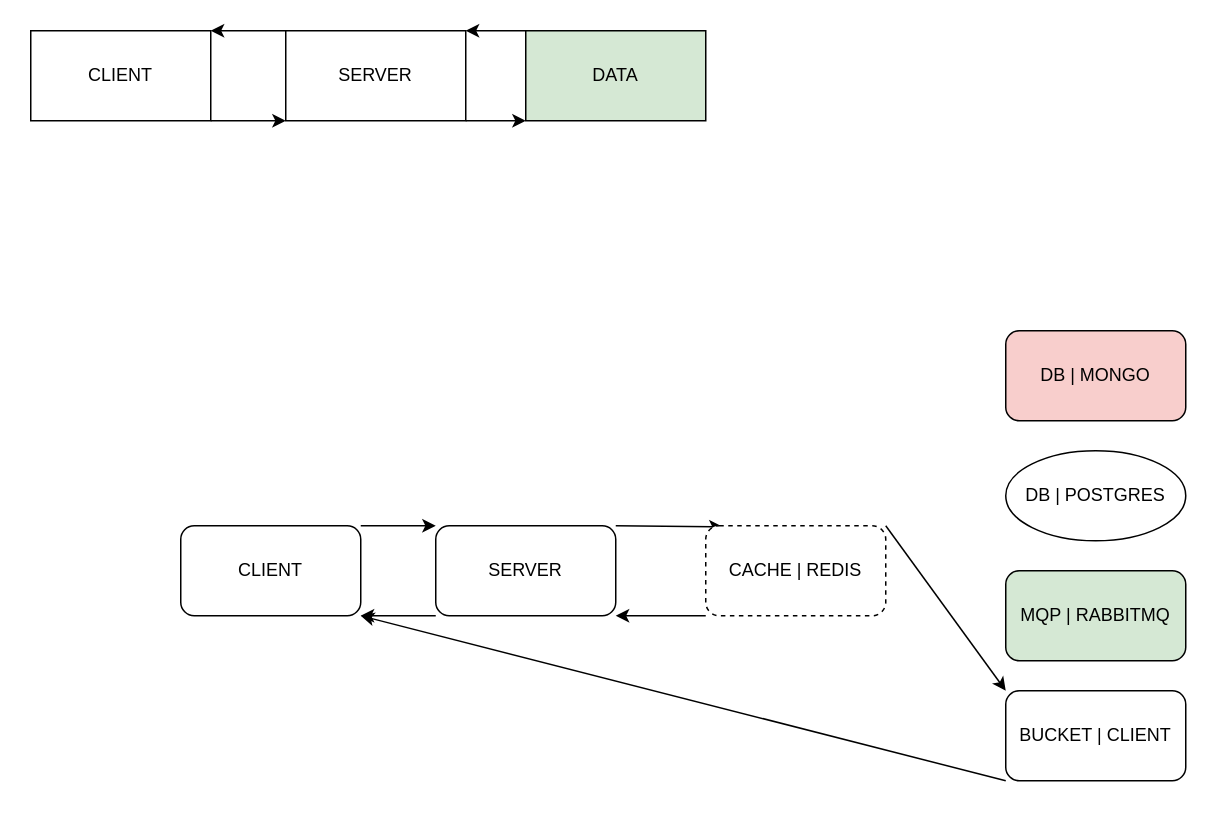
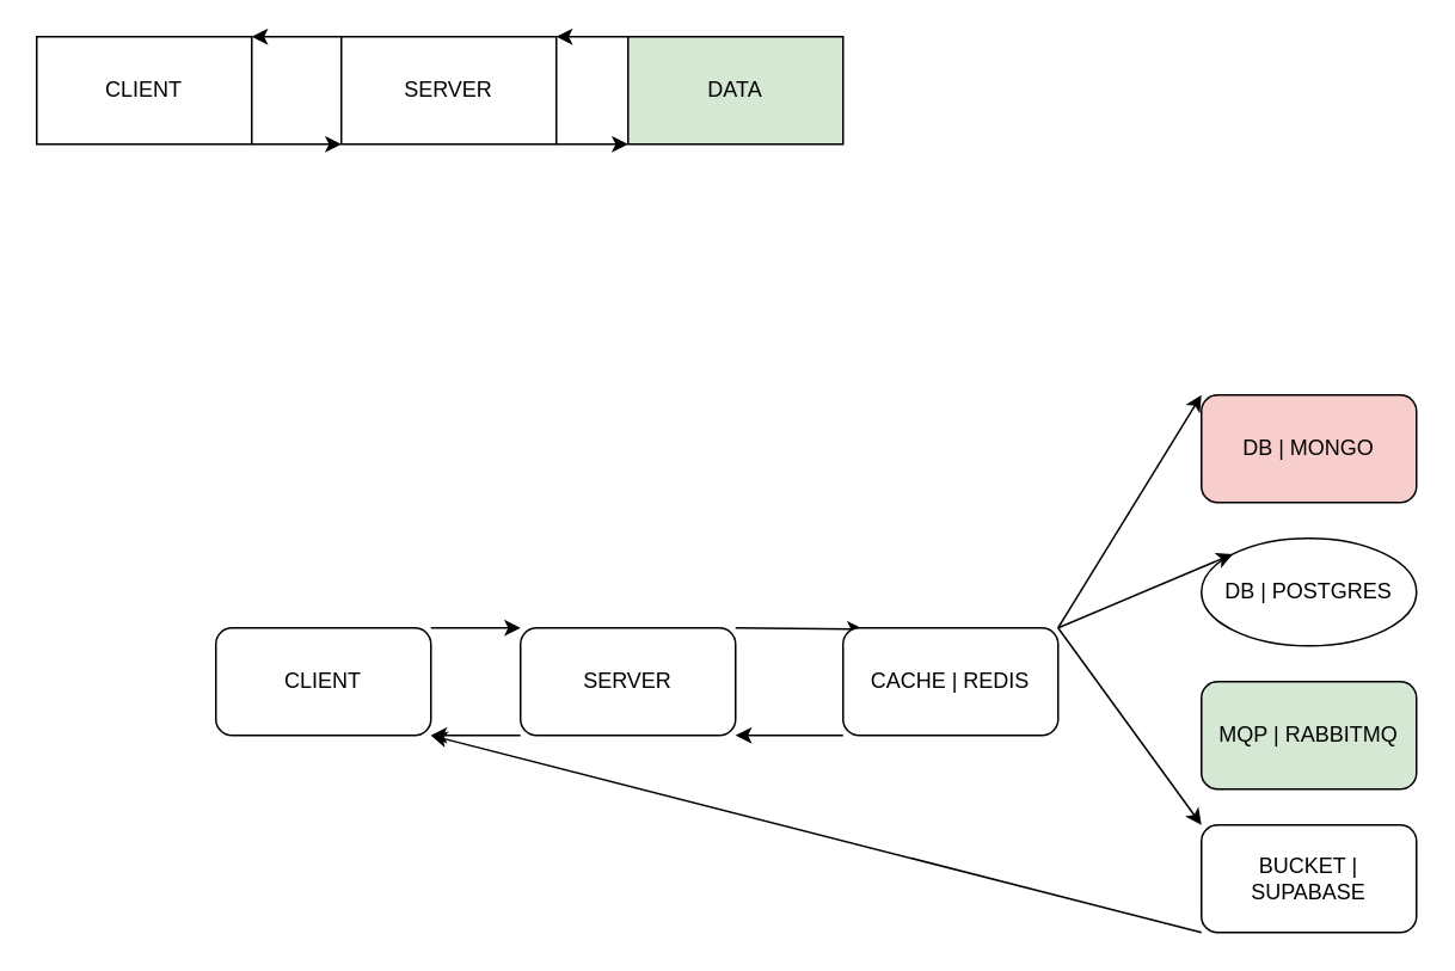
  <mxCell id="0" />
  <mxCell id="1" parent="0" />
  <mxCell id="2" style="edgeStyle=none;html=1;exitX=1;exitY=1;exitDx=0;exitDy=0;entryX=0;entryY=1;entryDx=0;entryDy=0;" edge="1" parent="1" source="3" target="6"><mxGeometry relative="1" as="geometry" /></mxCell>
  <mxCell id="3" value="CLIENT" style="rounded=0;whiteSpace=wrap;html=1;" vertex="1" parent="1"><mxGeometry x="20" y="20" width="120" height="60" as="geometry" /></mxCell>
  <mxCell id="4" style="edgeStyle=none;html=1;exitX=0;exitY=0;exitDx=0;exitDy=0;entryX=1;entryY=0;entryDx=0;entryDy=0;" edge="1" parent="1" source="6" target="3"><mxGeometry relative="1" as="geometry" /></mxCell>
  <mxCell id="5" style="edgeStyle=none;html=1;exitX=1;exitY=1;exitDx=0;exitDy=0;entryX=0;entryY=1;entryDx=0;entryDy=0;" edge="1" parent="1" source="6" target="8"><mxGeometry relative="1" as="geometry" /></mxCell>
  <mxCell id="6" value="SERVER" style="rounded=0;whiteSpace=wrap;html=1;" vertex="1" parent="1"><mxGeometry x="190" y="20" width="120" height="60" as="geometry" /></mxCell>
  <mxCell id="7" style="edgeStyle=none;html=1;exitX=0;exitY=0;exitDx=0;exitDy=0;entryX=1;entryY=0;entryDx=0;entryDy=0;" edge="1" parent="1" source="8" target="6"><mxGeometry relative="1" as="geometry" /></mxCell>
  <mxCell id="8" value="DATA" style="rounded=0;whiteSpace=wrap;html=1;fillColor=#d5e8d4;" vertex="1" parent="1"><mxGeometry x="350" y="20" width="120" height="60" as="geometry" /></mxCell>
  <mxCell id="9" style="edgeStyle=none;html=1;exitX=1;exitY=0;exitDx=0;exitDy=0;entryX=0;entryY=0;entryDx=0;entryDy=0;" edge="1" parent="1" source="10" target="13"><mxGeometry relative="1" as="geometry" /></mxCell>
  <mxCell id="10" value="CLIENT" style="rounded=1;whiteSpace=wrap;html=1;" vertex="1" parent="1"><mxGeometry x="120" y="350" width="120" height="60" as="geometry" /></mxCell>
  <mxCell id="11" style="edgeStyle=none;html=1;exitX=1;exitY=0;exitDx=0;exitDy=0;entryX=0.094;entryY=0.011;entryDx=0;entryDy=0;entryPerimeter=0;" edge="1" parent="1" source="13" target="22"><mxGeometry relative="1" as="geometry" /></mxCell>
  <mxCell id="12" style="edgeStyle=none;html=1;exitX=0;exitY=1;exitDx=0;exitDy=0;entryX=1;entryY=1;entryDx=0;entryDy=0;" edge="1" parent="1" source="13" target="10"><mxGeometry relative="1" as="geometry" /></mxCell>
  <mxCell id="13" value="SERVER" style="rounded=1;whiteSpace=wrap;html=1;" vertex="1" parent="1"><mxGeometry x="290" y="350" width="120" height="60" as="geometry" /></mxCell>
  <mxCell id="14" value="DB | MONGO" style="rounded=1;whiteSpace=wrap;html=1;fillColor=#f8cecc;" vertex="1" parent="1"><mxGeometry x="670" y="220" width="120" height="60" as="geometry" /></mxCell>
  <mxCell id="15" value="DB | POSTGRES" style="ellipse;whiteSpace=wrap;html=1;" vertex="1" parent="1"><mxGeometry x="670" y="300" width="120" height="60" as="geometry" /></mxCell>
  <mxCell id="16" style="edgeStyle=none;html=1;exitX=0;exitY=1;exitDx=0;exitDy=0;jumpStyle=none;" edge="1" parent="1" source="17"><mxGeometry relative="1" as="geometry"><mxPoint x="240" y="410" as="targetPoint" /></mxGeometry></mxCell>
- <mxCell id="17" value="BUCKET | CLIENT" style="rounded=1;whiteSpace=wrap;html=1;" vertex="1" parent="1"><mxGeometry x="670" y="460" width="120" height="60" as="geometry" /></mxCell>
+ <mxCell id="17" value="BUCKET | SUPABASE" style="rounded=1;whiteSpace=wrap;html=1;" vertex="1" parent="1"><mxGeometry x="670" y="460" width="120" height="60" as="geometry" /></mxCell>
+ <mxCell id="18" style="edgeStyle=none;html=1;exitX=1;exitY=0;exitDx=0;exitDy=0;entryX=0;entryY=0;entryDx=0;entryDy=0;" edge="1" parent="1" source="22" target="14"><mxGeometry relative="1" as="geometry" /></mxCell>
+ <mxCell id="19" style="edgeStyle=none;html=1;exitX=1;exitY=0;exitDx=0;exitDy=0;entryX=0;entryY=0;entryDx=0;entryDy=0;" edge="1" parent="1" source="22" target="15"><mxGeometry relative="1" as="geometry" /></mxCell>
  <mxCell id="20" style="edgeStyle=none;html=1;exitX=1;exitY=0;exitDx=0;exitDy=0;entryX=0;entryY=0;entryDx=0;entryDy=0;" edge="1" parent="1" source="22" target="17"><mxGeometry relative="1" as="geometry" /></mxCell>
  <mxCell id="21" style="edgeStyle=none;html=1;exitX=0;exitY=1;exitDx=0;exitDy=0;entryX=1;entryY=1;entryDx=0;entryDy=0;" edge="1" parent="1" source="22" target="13"><mxGeometry relative="1" as="geometry" /></mxCell>
- <mxCell id="22" value="CACHE | REDIS" style="rounded=1;whiteSpace=wrap;html=1;dashed=1;" vertex="1" parent="1"><mxGeometry x="470" y="350" width="120" height="60" as="geometry" /></mxCell>
+ <mxCell id="22" value="CACHE | REDIS" style="rounded=1;whiteSpace=wrap;html=1;" vertex="1" parent="1"><mxGeometry x="470" y="350" width="120" height="60" as="geometry" /></mxCell>
  <mxCell id="23" value="MQP | RABBITMQ" style="rounded=1;whiteSpace=wrap;html=1;fillColor=#d5e8d4;" vertex="1" parent="1"><mxGeometry x="670" y="380" width="120" height="60" as="geometry" /></mxCell>
